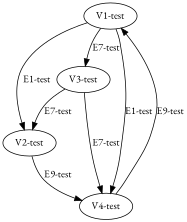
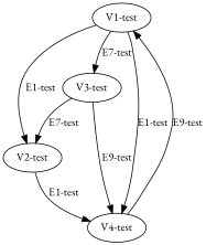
  digraph {
    fontname="EB Garamond"
    node [fontname="EB Garamond"]
    edge [fontname="EB Garamond"]
    n1 [label="V1-test"]
    n2 [label="V2-test"]
    n3 [label="V3-test"]
    n4 [label="V4-test"]
    n1 -> n2 [label="E1-test"]
    n1 -> n3 [label="E7-test"]
    n1 -> n4 [label="E1-test"]
-   n2 -> n4 [label="E9-test"]
+   n2 -> n4 [label="E1-test"]
    n3 -> n2 [label="E7-test"]
-   n3 -> n4 [label="E7-test"]
+   n3 -> n4 [label="E9-test"]
    n4 -> n1 [label="E9-test"]
  }
